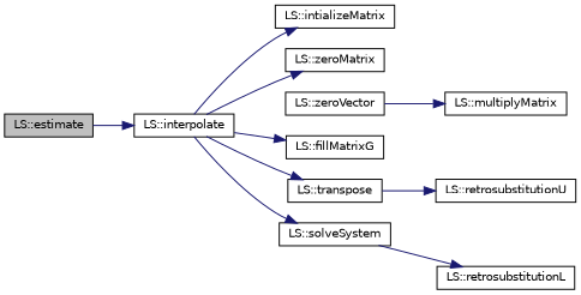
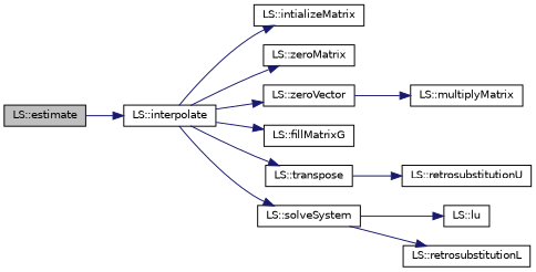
  digraph {
    rankdir=LR
    node [color=black fillcolor=white fontname=Helvetica fontsize=10 shape=record style=filled]
    edge [color=midnightblue fontname=Helvetica fontsize=10 labelfontname=Helvetica labelfontsize=10 style=solid]
    n1 [fillcolor=grey75 fontcolor=black height=0.2 label="LS::estimate" width=0.4]
    n2 [height=0.2 label="LS::interpolate" width=0.4]
    n3 [height=0.2 label="LS::intializeMatrix" width=0.4]
    n4 [height=0.2 label="LS::zeroMatrix" width=0.4]
    n5 [height=0.2 label="LS::zeroVector" width=0.4]
    n6 [height=0.2 label="LS::fillMatrixG" width=0.4]
    n7 [height=0.2 label="LS::transpose" width=0.4]
    n8 [height=0.2 label="LS::solveSystem" width=0.4]
    n9 [height=0.2 label="LS::multiplyMatrix" width=0.4]
    n10 [height=0.2 label="LS::retrosubstitutionU" width=0.4]
+   n11 [height=0.2 label="LS::lu" width=0.4]
    n12 [height=0.2 label="LS::retrosubstitutionL" width=0.4]
    n1 -> n2
    n2 -> n3
    n2 -> n4
+   n2 -> n5
    n2 -> n6
    n2 -> n7
    n2 -> n8
    n5 -> n9
    n7 -> n10
+   n8 -> n11
    n8 -> n12
  }
